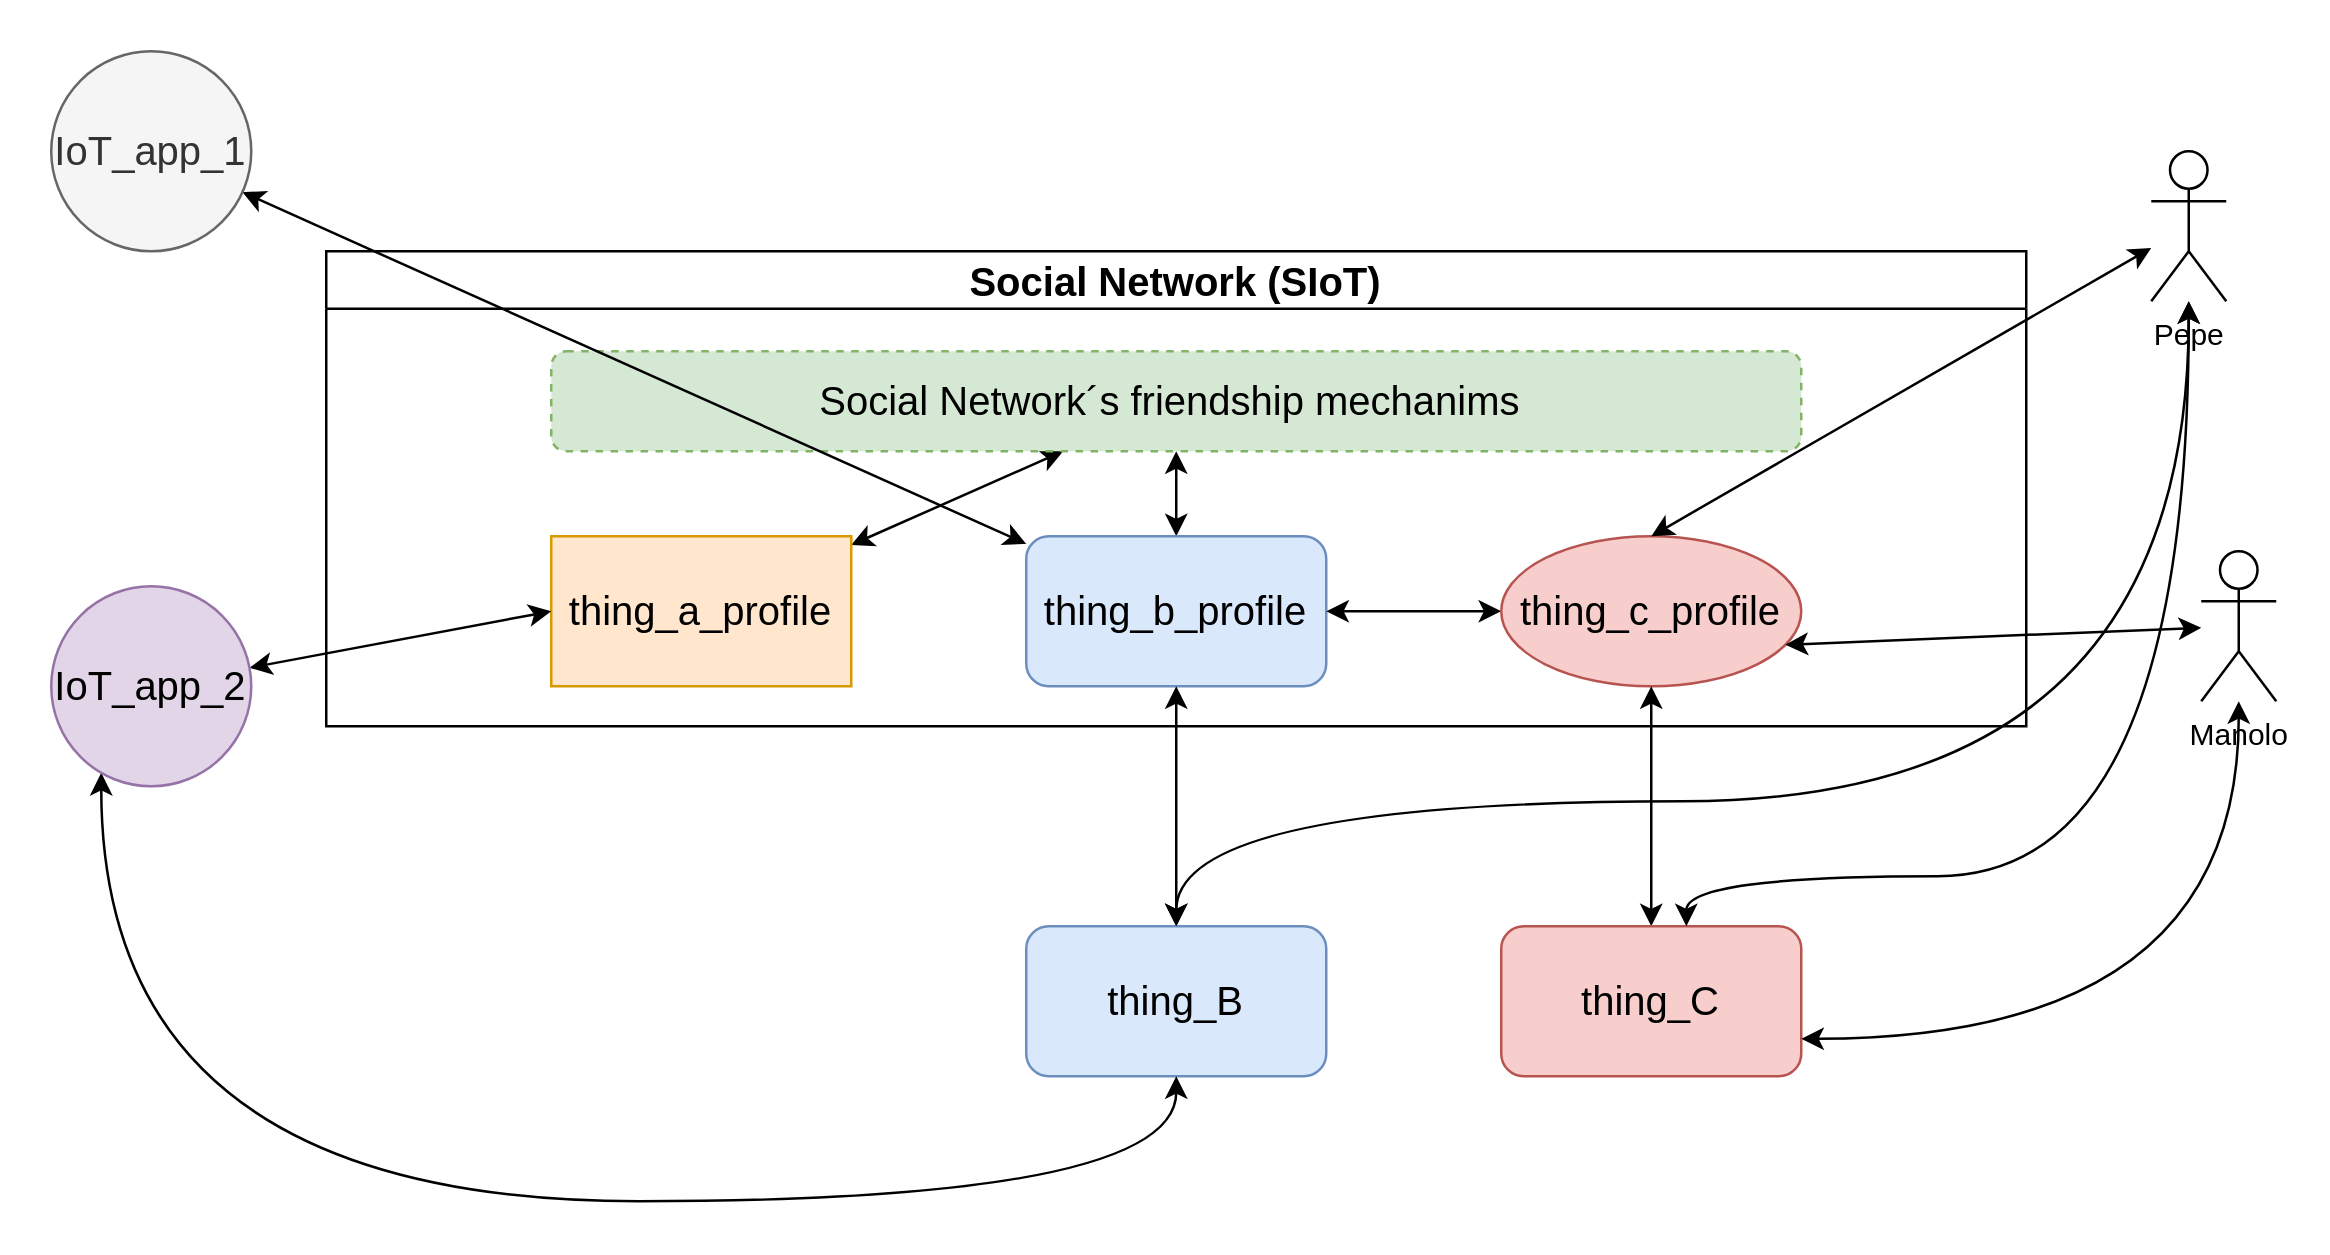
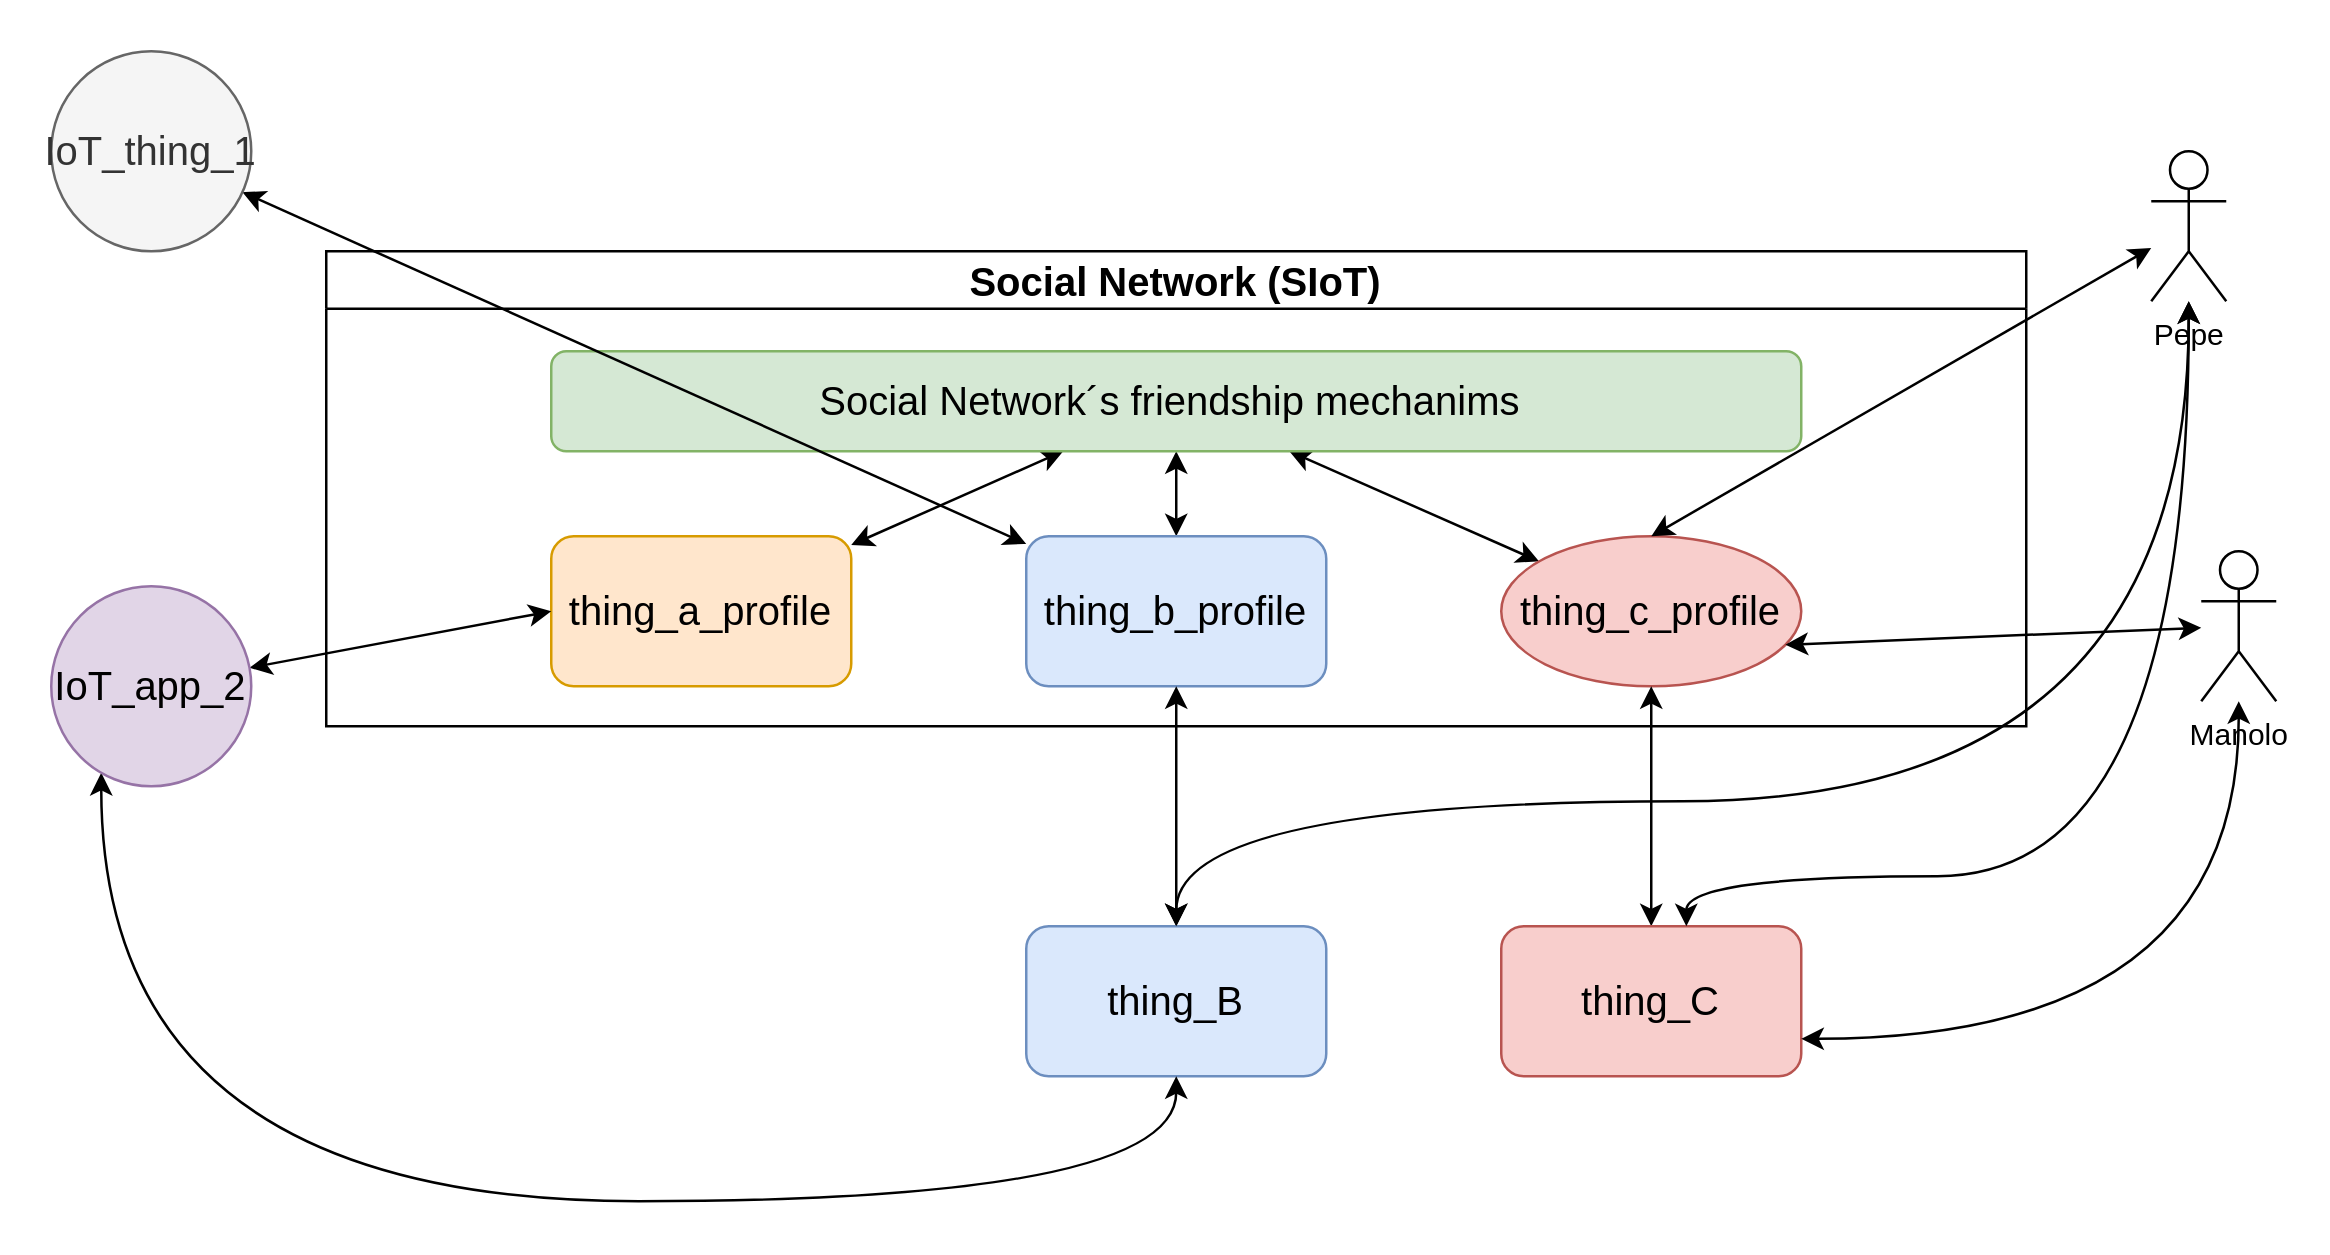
  <mxCell id="0" />
  <mxCell id="1" parent="0" />
  <mxCell id="2" value="Social Network (SIoT)" style="swimlane;fontSize=16;" vertex="1" parent="1"><mxGeometry x="130" y="100" width="680" height="190" as="geometry" /></mxCell>
  <mxCell id="3" style="edgeStyle=none;rounded=0;orthogonalLoop=1;jettySize=auto;html=1;startArrow=classic;startFill=1;" edge="1" parent="2" source="4" target="9"><mxGeometry relative="1" as="geometry" /></mxCell>
- <mxCell id="4" value="thing_a_profile" style="whiteSpace=wrap;html=1;fillColor=#ffe6cc;strokeColor=#d79b00;fontSize=16;rounded=0;" vertex="1" parent="2"><mxGeometry x="90" y="114" width="120" height="60" as="geometry" /></mxCell>
+ <mxCell id="4" value="thing_a_profile" style="rounded=1;whiteSpace=wrap;html=1;fillColor=#ffe6cc;strokeColor=#d79b00;fontSize=16;" vertex="1" parent="2"><mxGeometry x="90" y="114" width="120" height="60" as="geometry" /></mxCell>
  <mxCell id="5" style="edgeStyle=orthogonalEdgeStyle;rounded=0;orthogonalLoop=1;jettySize=auto;html=1;entryX=0.5;entryY=1;entryDx=0;entryDy=0;startArrow=classic;startFill=1;" edge="1" parent="2" source="6" target="9"><mxGeometry relative="1" as="geometry" /></mxCell>
  <mxCell id="6" value="thing_b_profile" style="rounded=1;whiteSpace=wrap;html=1;fillColor=#dae8fc;strokeColor=#6c8ebf;fontSize=16;" vertex="1" parent="2"><mxGeometry x="280" y="114" width="120" height="60" as="geometry" /></mxCell>
- <mxCell id="7" style="rounded=0;orthogonalLoop=1;jettySize=auto;html=1;startArrow=classic;startFill=1;" edge="1" parent="2" source="8" target="6"><mxGeometry relative="1" as="geometry" /></mxCell>
+ <mxCell id="7" style="rounded=0;orthogonalLoop=1;jettySize=auto;html=1;startArrow=classic;startFill=1;" edge="1" parent="2" source="8" target="9"><mxGeometry relative="1" as="geometry" /></mxCell>
  <mxCell id="8" value="thing_c_profile" style="ellipse;whiteSpace=wrap;html=1;fillColor=#f8cecc;strokeColor=#b85450;fontSize=16;" vertex="1" parent="2"><mxGeometry x="470" y="114" width="120" height="60" as="geometry" /></mxCell>
- <mxCell id="9" value="Social Network´s friendship mechanims&amp;nbsp;" style="rounded=1;whiteSpace=wrap;html=1;fillColor=#d5e8d4;strokeColor=#82b366;fontSize=16;dashed=1;" vertex="1" parent="2"><mxGeometry x="90" y="40" width="500" height="40" as="geometry" /></mxCell>
+ <mxCell id="9" value="Social Network´s friendship mechanims&amp;nbsp;" style="rounded=1;whiteSpace=wrap;html=1;fillColor=#d5e8d4;strokeColor=#82b366;fontSize=16;" vertex="1" parent="2"><mxGeometry x="90" y="40" width="500" height="40" as="geometry" /></mxCell>
  <mxCell id="10" style="edgeStyle=none;rounded=0;orthogonalLoop=1;jettySize=auto;html=1;entryX=0.5;entryY=1;entryDx=0;entryDy=0;startArrow=classic;startFill=1;" edge="1" parent="1" source="11" target="6"><mxGeometry relative="1" as="geometry" /></mxCell>
  <mxCell id="11" value="thing_B" style="rounded=1;whiteSpace=wrap;html=1;fillColor=#dae8fc;strokeColor=#6c8ebf;fontSize=16;" vertex="1" parent="1"><mxGeometry x="410" y="370" width="120" height="60" as="geometry" /></mxCell>
  <mxCell id="12" style="edgeStyle=none;rounded=0;orthogonalLoop=1;jettySize=auto;html=1;entryX=0.5;entryY=1;entryDx=0;entryDy=0;startArrow=classic;startFill=1;" edge="1" parent="1" source="13" target="8"><mxGeometry relative="1" as="geometry" /></mxCell>
  <mxCell id="13" value="thing_C" style="rounded=1;whiteSpace=wrap;html=1;fillColor=#f8cecc;strokeColor=#b85450;fontSize=16;" vertex="1" parent="1"><mxGeometry x="600" y="370" width="120" height="60" as="geometry" /></mxCell>
  <mxCell id="14" style="edgeStyle=none;rounded=0;orthogonalLoop=1;jettySize=auto;html=1;startArrow=classic;startFill=1;" edge="1" parent="1" source="15" target="6"><mxGeometry relative="1" as="geometry" /></mxCell>
- <mxCell id="15" value="IoT_app_1" style="ellipse;whiteSpace=wrap;html=1;aspect=fixed;fillColor=#f5f5f5;fontColor=#333333;strokeColor=#666666;fontSize=16;" vertex="1" parent="1"><mxGeometry x="20" y="20" width="80" height="80" as="geometry" /></mxCell>
+ <mxCell id="15" value="IoT_thing_1" style="ellipse;whiteSpace=wrap;html=1;aspect=fixed;fillColor=#f5f5f5;fontColor=#333333;strokeColor=#666666;fontSize=16;" vertex="1" parent="1"><mxGeometry x="20" y="20" width="80" height="80" as="geometry" /></mxCell>
  <mxCell id="16" style="edgeStyle=none;rounded=0;orthogonalLoop=1;jettySize=auto;html=1;entryX=0.5;entryY=0;entryDx=0;entryDy=0;startArrow=classic;startFill=1;" edge="1" parent="1" source="19" target="8"><mxGeometry relative="1" as="geometry" /></mxCell>
  <mxCell id="17" style="edgeStyle=orthogonalEdgeStyle;rounded=0;orthogonalLoop=1;jettySize=auto;html=1;startArrow=classic;startFill=1;curved=1;" edge="1" parent="1" source="19" target="11"><mxGeometry relative="1" as="geometry"><Array as="points"><mxPoint x="875" y="320" /><mxPoint x="470" y="320" /></Array></mxGeometry></mxCell>
  <mxCell id="18" style="edgeStyle=orthogonalEdgeStyle;rounded=0;orthogonalLoop=1;jettySize=auto;html=1;entryX=0.617;entryY=0;entryDx=0;entryDy=0;startArrow=classic;startFill=1;elbow=vertical;curved=1;entryPerimeter=0;" edge="1" parent="1" source="19" target="13"><mxGeometry relative="1" as="geometry"><Array as="points"><mxPoint x="875" y="350" /><mxPoint x="674" y="350" /></Array></mxGeometry></mxCell>
  <mxCell id="19" value="Pepe" style="shape=umlActor;verticalLabelPosition=bottom;verticalAlign=top;html=1;outlineConnect=0;" vertex="1" parent="1"><mxGeometry x="860" y="60" width="30" height="60" as="geometry" /></mxCell>
  <mxCell id="20" style="edgeStyle=none;rounded=0;orthogonalLoop=1;jettySize=auto;html=1;entryX=1;entryY=0.75;entryDx=0;entryDy=0;startArrow=classic;startFill=1;" edge="1" parent="1" source="22" target="8"><mxGeometry relative="1" as="geometry" /></mxCell>
  <mxCell id="21" style="edgeStyle=orthogonalEdgeStyle;curved=1;rounded=0;orthogonalLoop=1;jettySize=auto;html=1;entryX=1;entryY=0.75;entryDx=0;entryDy=0;startArrow=classic;startFill=1;elbow=vertical;" edge="1" parent="1" source="22" target="13"><mxGeometry relative="1" as="geometry"><Array as="points"><mxPoint x="895" y="415" /></Array></mxGeometry></mxCell>
  <mxCell id="22" value="Manolo" style="shape=umlActor;verticalLabelPosition=bottom;verticalAlign=top;html=1;outlineConnect=0;" vertex="1" parent="1"><mxGeometry x="880" y="220" width="30" height="60" as="geometry" /></mxCell>
  <mxCell id="23" style="edgeStyle=none;rounded=0;orthogonalLoop=1;jettySize=auto;html=1;entryX=0;entryY=0.5;entryDx=0;entryDy=0;startArrow=classic;startFill=1;" edge="1" parent="1" source="25" target="4"><mxGeometry relative="1" as="geometry" /></mxCell>
  <mxCell id="24" style="edgeStyle=orthogonalEdgeStyle;curved=1;rounded=0;orthogonalLoop=1;jettySize=auto;html=1;startArrow=classic;startFill=1;elbow=vertical;" edge="1" parent="1" source="25" target="11"><mxGeometry relative="1" as="geometry"><Array as="points"><mxPoint x="40" y="480" /><mxPoint x="470" y="480" /></Array></mxGeometry></mxCell>
  <mxCell id="25" value="IoT_app_2" style="ellipse;whiteSpace=wrap;html=1;aspect=fixed;fillColor=#e1d5e7;strokeColor=#9673a6;fontSize=16;" vertex="1" parent="1"><mxGeometry x="20" y="234" width="80" height="80" as="geometry" /></mxCell>
